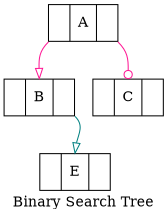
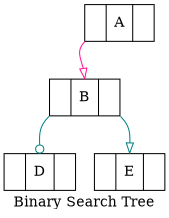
  digraph {
    label="Binary Search Tree"
    node [shape=record]
    edge [arrowhead=onormal color=deeppink headport=f1 tailport="f0:sw"]
    n1 [label="<f0> | <f1> A | <f2>"]
    n2 [label="<f0> | <f1> B | <f2>"]
-   n3 [label="<f0> | <f1> C | <f2>"]
+   n4 [label="<f0> | <f1> D | <f2>"]
    n5 [label="<f0> | <f1> E | <f2>"]
    n1 -> n2 [headport="f1:n"]
-   n1 -> n3 [arrowhead=odot tailport="f2:se"]
+   n2 -> n4 [arrowhead=odot color=teal]
    n2 -> n5 [color=teal tailport="f2:se"]
  }
